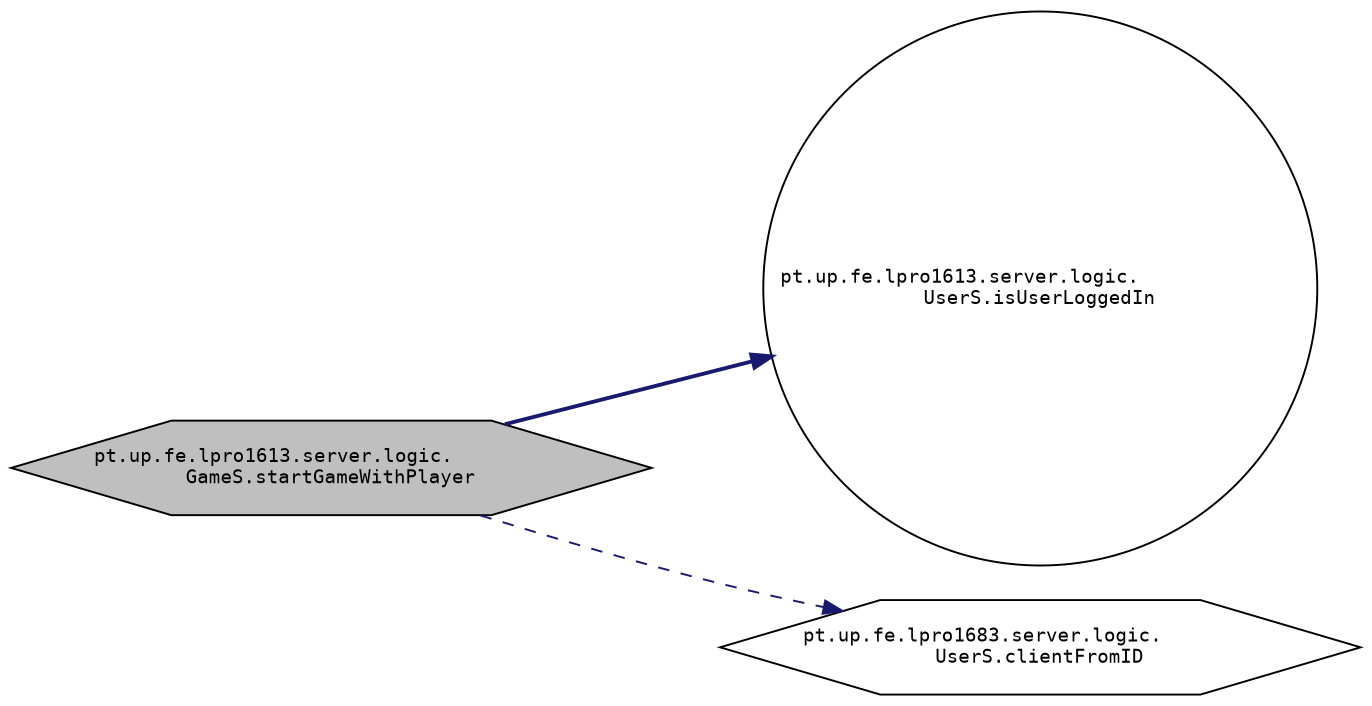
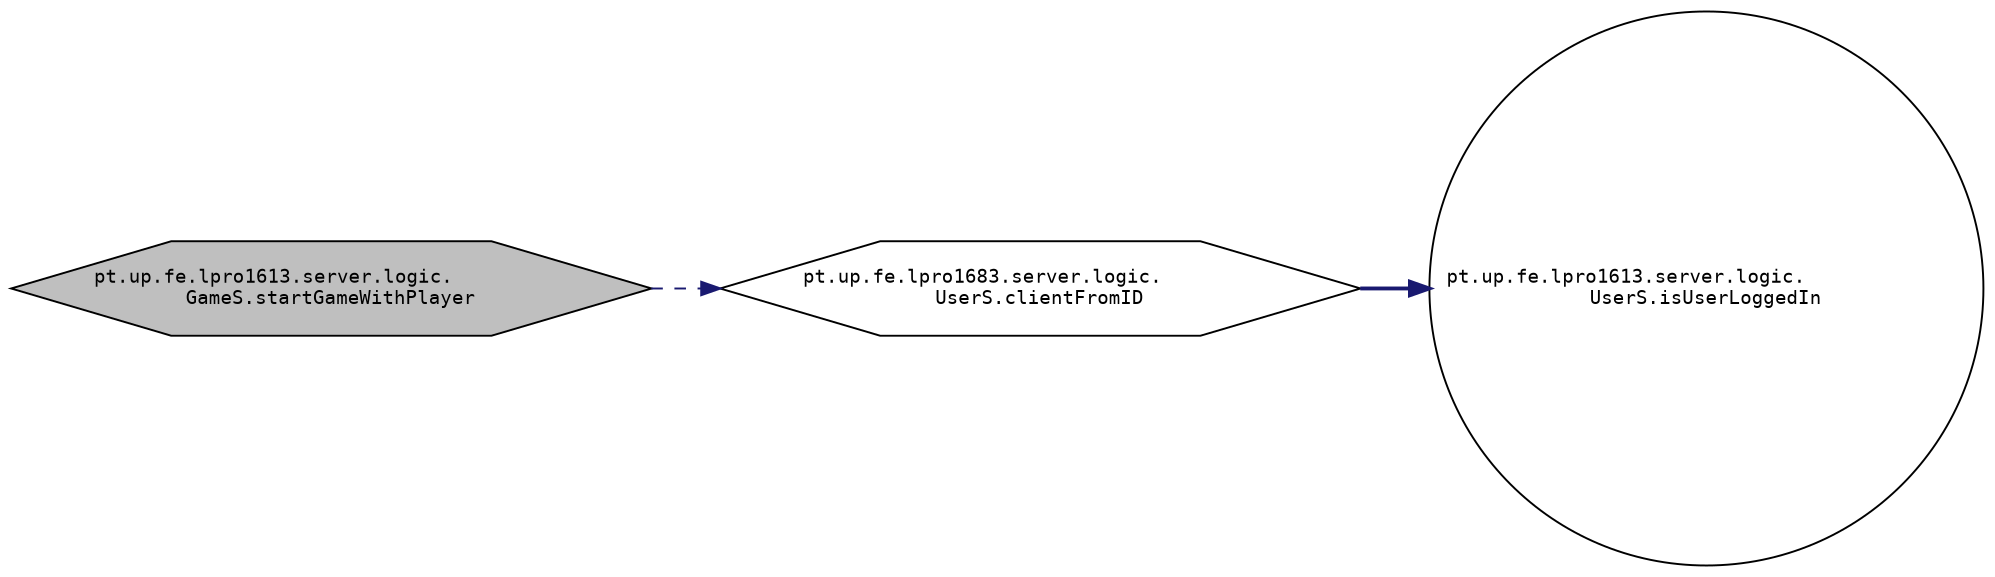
  digraph {
    fontname="DejaVu Sans Mono"
    rankdir=LR
    node [color=black fillcolor=white fontname="DejaVu Sans Mono" fontsize=10 shape=hexagon style=filled]
    edge [color=midnightblue fontname="DejaVu Sans Mono" fontsize=10 labelfontname=Helvetica labelfontsize=10]
    n1 [fillcolor=grey75 fontcolor=black height=0.2 label="pt.up.fe.lpro1613.server.logic.\lGameS.startGameWithPlayer" width=0.4]
    n2 [height=0.2 label="pt.up.fe.lpro1613.server.logic.\lUserS.isUserLoggedIn" shape=circle width=0.4]
    n3 [height=0.2 label="pt.up.fe.lpro1683.server.logic.\lUserS.clientFromID" width=0.4]
-   n1 -> n2 [style=bold]
+   n3 -> n2 [style=bold]
    n1 -> n3 [style=dashed]
  }
